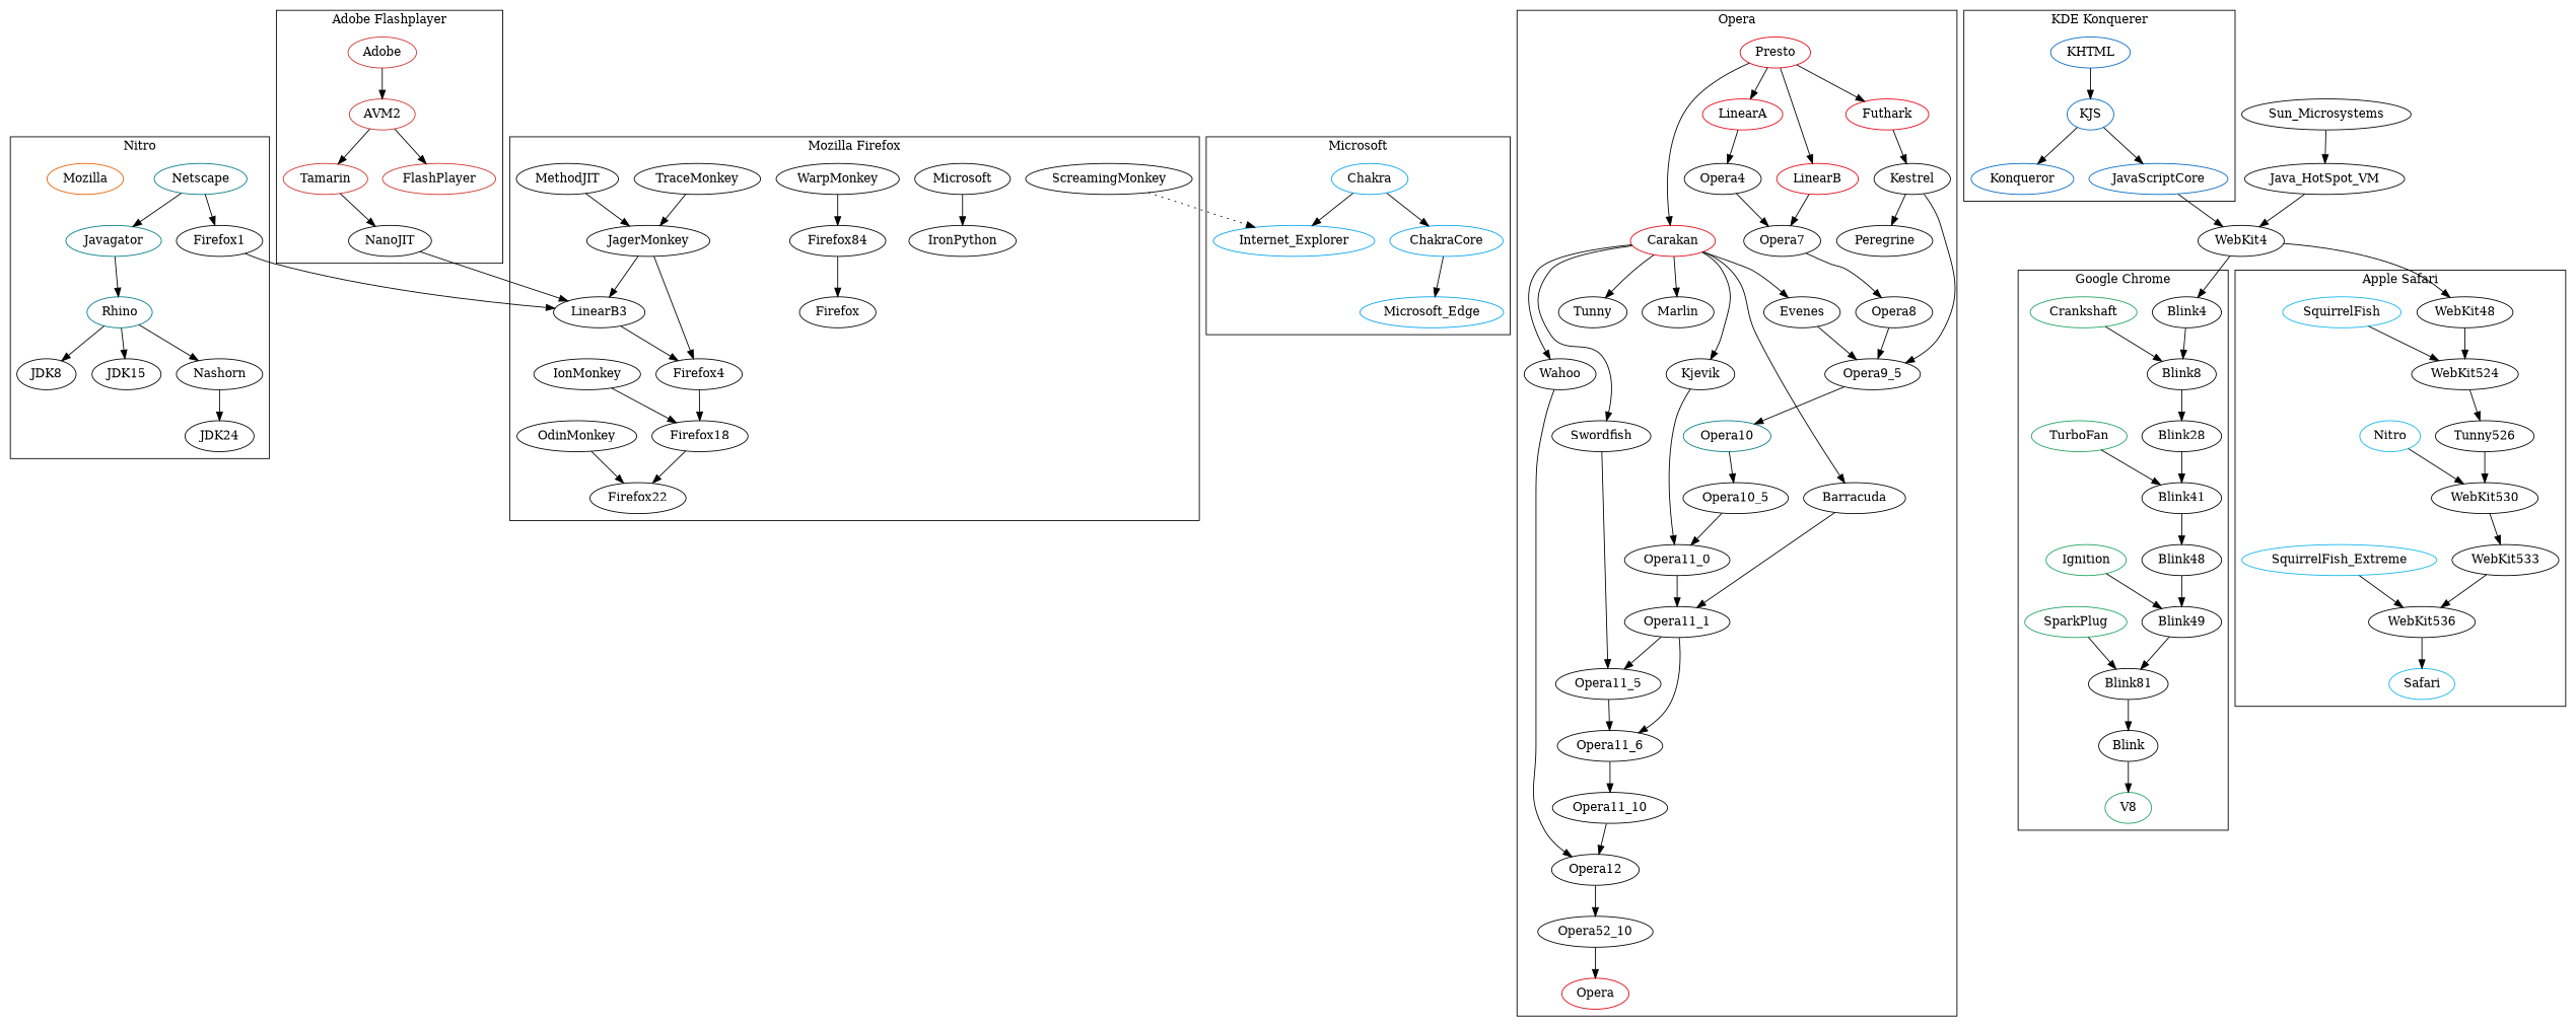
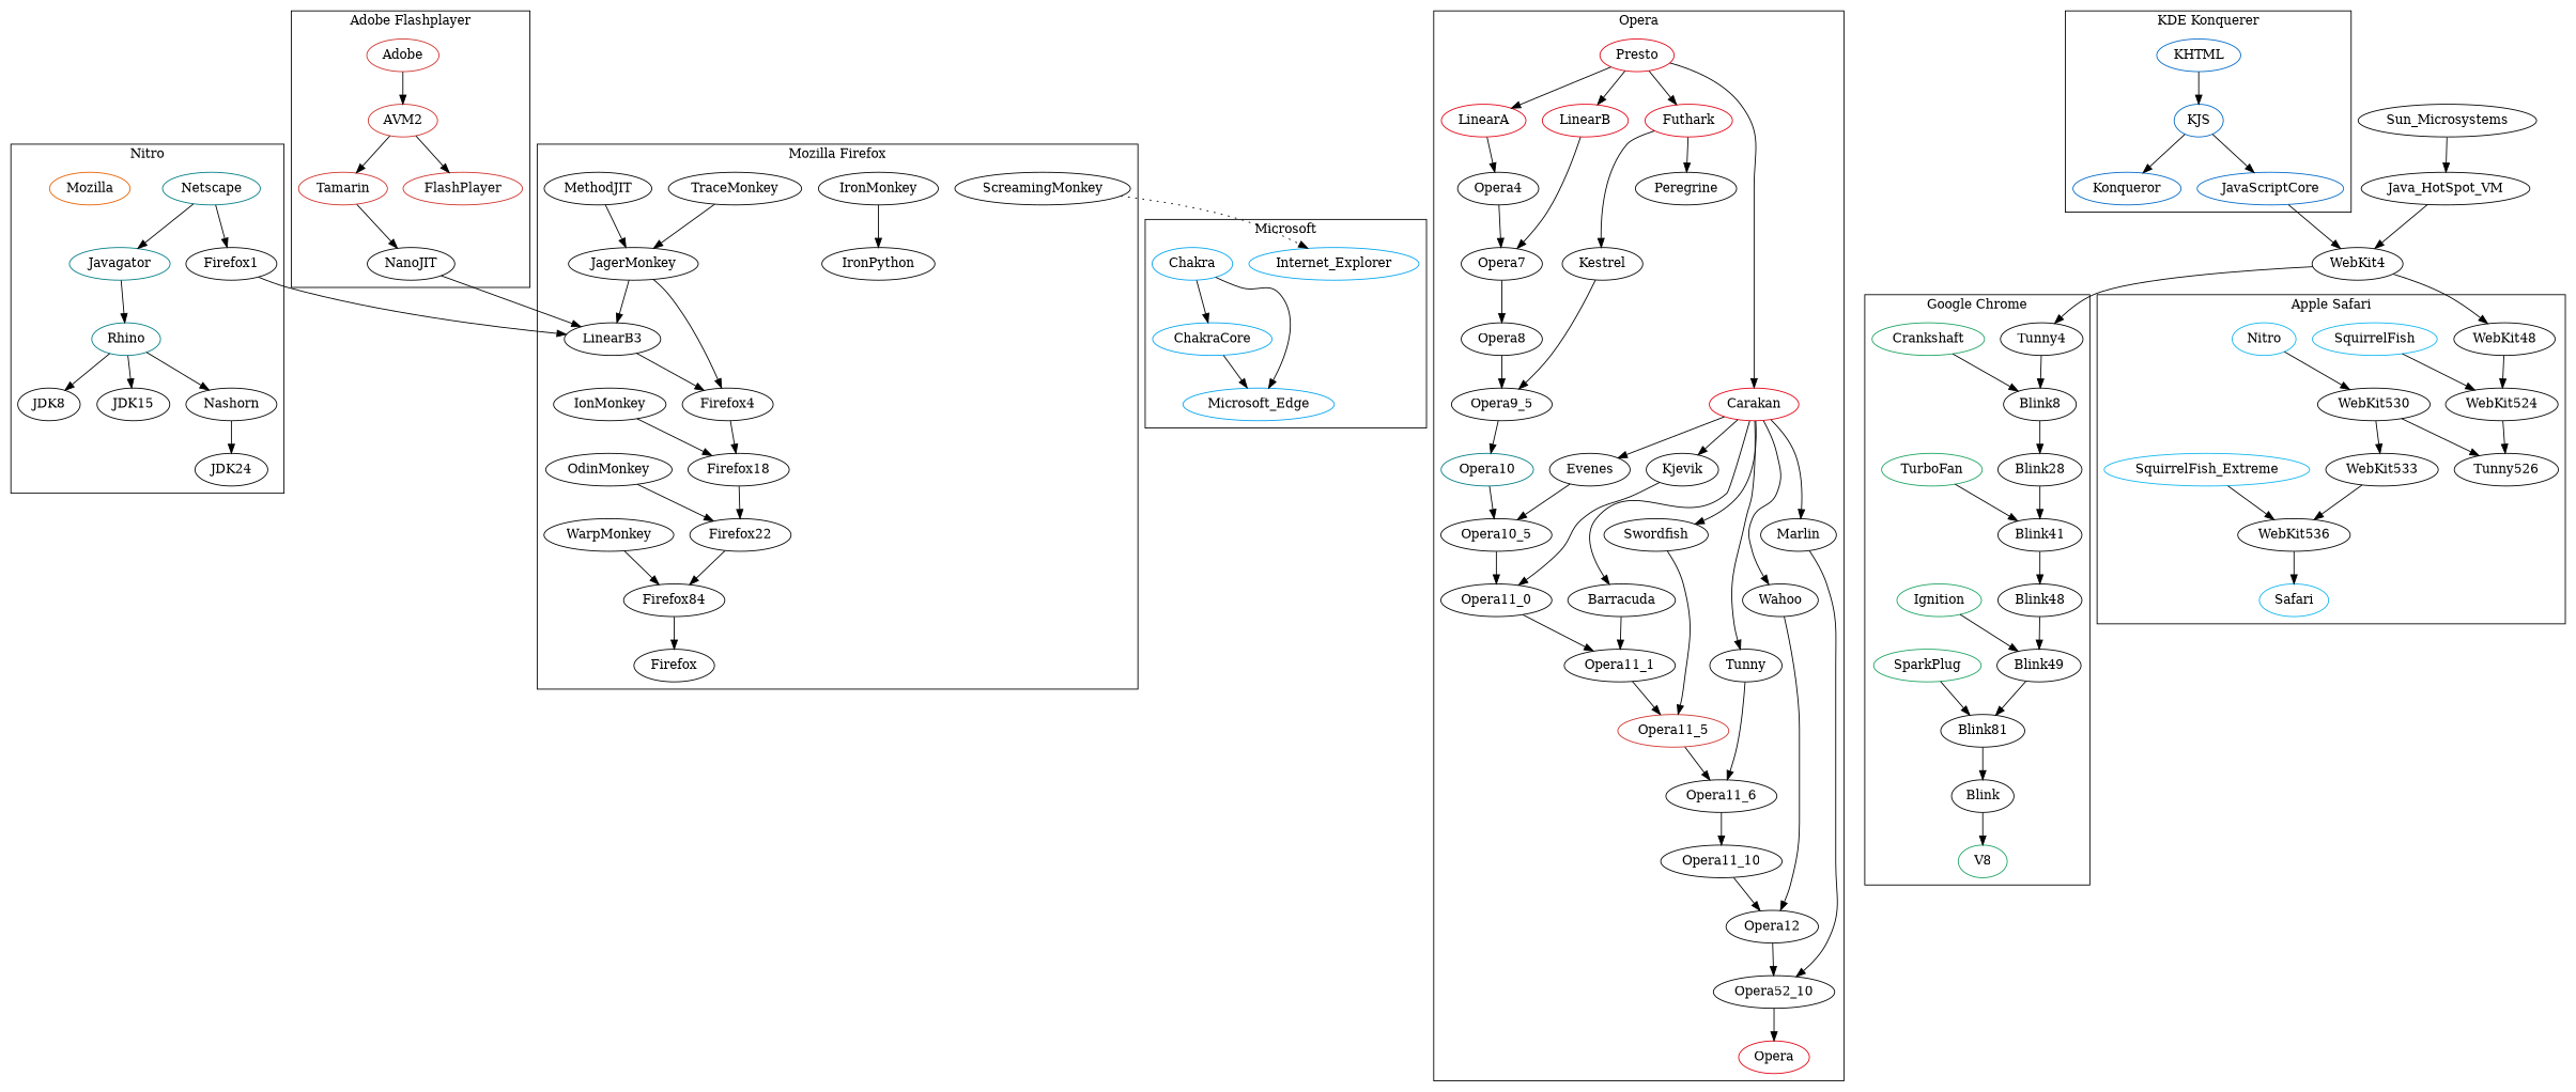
  digraph {
    Netscape [color="#007c84"]
    Firefox1
    Javagator [color="#007c84"]
    Mozilla [color="#e66000"]
    Rhino [color="#007c84"]
    JDK8
    JDK15
    Nashorn
    n9 [label=JDK24]
    Opera [color="#e20012"]
    Presto [color="#e20012"]
    LinearA [color="#e20012"]
    LinearB [color="#e20012"]
    Futhark [color="#e20012"]
    Carakan [color="#e20012"]
    Opera4
    Opera7
    Kestrel
    Peregrine
    Evenes
    Kjevik
    Barracuda
    Swordfish
    Tunny
    Wahoo
    Marlin
    Opera8
    Opera9_5
    Opera10 [color="#007c84"]
    Opera10_5
    Opera11_0
    Opera11_1
-   Opera11_5
+   Opera11_5 [color="#cf302a"]
    Opera11_6
    Opera11_10
    Opera12
    n37 [label=Opera52_10]
    n38 [label=LinearB3]
-   IronMonkey [label=Microsoft]
+   IronMonkey
    IronPython
    ScreamingMonkey
    TraceMonkey
    JagerMonkey
    Firefox4
    MethodJIT
    Firefox18
    IonMonkey
    Firefox22
    OdinMonkey
    Firefox84
    WarpMonkey
    Firefox
    Internet_Explorer [color="#00A4EF"]
    Chakra [color="#00A4EF"]
    ChakraCore [color="#00A4EF"]
    Microsoft_Edge [color="#00A4EF"]
-   Blink4
+   Blink4 [label=Tunny4]
    Blink8
    Crankshaft [color="#1aa260"]
    Blink28
    Blink41
    Blink48
    Blink49
    TurboFan [color="#1aa260"]
    Blink81
    Ignition [color="#1aa260"]
    Blink
    V8 [color="#1aa260"]
    SparkPlug [color="#1aa260"]
    KHTML [color="#0068C6"]
    KJS [color="#0068C6"]
    Konqueror [color="#0068C6"]
    JavaScriptCore [color="#0068C6"]
    WebKit48
    WebKit524
    n76 [label=Tunny526]
    SquirrelFish [color="#0FB5EE"]
    WebKit530
    WebKit533
    Nitro [color="#0FB5EE"]
    WebKit536
    Safari [color="#0FB5EE"]
    SquirrelFish_Extreme [color="#0FB5EE"]
    Adobe [color="#cf302a"]
    AVM2 [color="#cf302a"]
    Tamarin [color="#cf302a"]
    FlashPlayer [color="#cf302a"]
    NanoJIT
    WebKit4
    Sun_Microsystems
    Java_HotSpot_VM
    subgraph cluster_1 {
      label=Nitro
      Netscape
      Firefox1
      Javagator
      Mozilla
      Rhino
      JDK8
      JDK15
      Nashorn
      n9
    }
    subgraph cluster_2 {
      label=Opera
      Opera
      Presto
      LinearA
      LinearB
      Futhark
      Carakan
      Opera4
      Opera7
      Kestrel
      Peregrine
      Evenes
      Kjevik
      Barracuda
      Swordfish
      Tunny
      Wahoo
      Marlin
      Opera8
      Opera9_5
      Opera10
      Opera10_5
      Opera11_0
      Opera11_1
      Opera11_5
      Opera11_6
      Opera11_10
      Opera12
      n37
    }
    subgraph cluster_3 {
      label="Mozilla Firefox"
      n38
      IronMonkey
      IronPython
      ScreamingMonkey
      TraceMonkey
      JagerMonkey
      Firefox4
      MethodJIT
      Firefox18
      IonMonkey
      Firefox22
      OdinMonkey
      Firefox84
      WarpMonkey
      Firefox
    }
    subgraph cluster_4 {
      label=Microsoft
      Internet_Explorer
      Chakra
      ChakraCore
      Microsoft_Edge
    }
    subgraph cluster_5 {
      label="Google Chrome"
      Blink4
      Blink8
      Crankshaft
      Blink28
      Blink41
      Blink48
      Blink49
      TurboFan
      Blink81
      Ignition
      Blink
      V8
      SparkPlug
    }
    subgraph cluster_6 {
      label="KDE Konquerer"
      KHTML
      KJS
      Konqueror
      JavaScriptCore
    }
    subgraph cluster_7 {
      label="Apple Safari"
      WebKit48
      WebKit524
      n76
      SquirrelFish
      WebKit530
      WebKit533
      Nitro
      WebKit536
      Safari
      SquirrelFish_Extreme
    }
    subgraph cluster_8 {
      label="Adobe Flashplayer"
      Adobe
      AVM2
      Tamarin
      FlashPlayer
      NanoJIT
    }
    Netscape -> Firefox1
    Netscape -> Javagator
    Firefox1 -> n38
    Javagator -> Rhino
    Rhino -> JDK8
    Rhino -> JDK15
    Rhino -> Nashorn
    Nashorn -> n9
    Presto -> LinearA
    Presto -> LinearB
    Presto -> Futhark
    Presto -> Carakan
    LinearA -> Opera4
    LinearB -> Opera7
    Futhark -> Kestrel
-   Kestrel -> Peregrine
+   Futhark -> Peregrine
    Carakan -> Evenes
    Carakan -> Kjevik
    Carakan -> Barracuda
    Carakan -> Swordfish
    Carakan -> Tunny
    Carakan -> Wahoo
    Carakan -> Marlin
    Opera4 -> Opera7
    Opera7 -> Opera8
    Kestrel -> Opera9_5
-   Evenes -> Opera9_5
+   Evenes -> Opera10_5
    Kjevik -> Opera11_0
    Barracuda -> Opera11_1
    Swordfish -> Opera11_5
-   Opera11_1 -> Opera11_6
+   Tunny -> Opera11_6
    Wahoo -> Opera12
+   Marlin -> n37
    Opera8 -> Opera9_5
    Opera9_5 -> Opera10
    Opera10 -> Opera10_5
    Opera10_5 -> Opera11_0
    Opera11_0 -> Opera11_1
    Opera11_1 -> Opera11_5
    Opera11_5 -> Opera11_6
    Opera11_6 -> Opera11_10
    Opera11_10 -> Opera12
    Opera12 -> n37
    n37 -> Opera
    n38 -> Firefox4
    IronMonkey -> IronPython
    ScreamingMonkey -> Internet_Explorer [style=dotted]
    TraceMonkey -> JagerMonkey
    JagerMonkey -> n38
    JagerMonkey -> Firefox4
    Firefox4 -> Firefox18
    MethodJIT -> JagerMonkey
    Firefox18 -> Firefox22
    IonMonkey -> Firefox18
+   Firefox22 -> Firefox84
    OdinMonkey -> Firefox22
    Firefox84 -> Firefox
    WarpMonkey -> Firefox84
-   Chakra -> Internet_Explorer
+   Chakra -> Microsoft_Edge
    Chakra -> ChakraCore
    ChakraCore -> Microsoft_Edge
    Blink4 -> Blink8
    Blink8 -> Blink28
    Crankshaft -> Blink8
    Blink28 -> Blink41
    Blink41 -> Blink48
    Blink48 -> Blink49
    Blink49 -> Blink81
    TurboFan -> Blink41
    Blink81 -> Blink
    Ignition -> Blink49
    Blink -> V8
    SparkPlug -> Blink81
    KHTML -> KJS
    KJS -> Konqueror
    KJS -> JavaScriptCore
    JavaScriptCore -> WebKit4
    WebKit48 -> WebKit524
    WebKit524 -> n76
-   n76 -> WebKit530
+   WebKit530 -> n76
    SquirrelFish -> WebKit524
    WebKit530 -> WebKit533
    WebKit533 -> WebKit536
    Nitro -> WebKit530
    WebKit536 -> Safari
    SquirrelFish_Extreme -> WebKit536
    Adobe -> AVM2
    AVM2 -> Tamarin
    AVM2 -> FlashPlayer
    Tamarin -> NanoJIT
    NanoJIT -> n38
    WebKit4 -> Blink4
    WebKit4 -> WebKit48
    Sun_Microsystems -> Java_HotSpot_VM
    Java_HotSpot_VM -> WebKit4
  }
